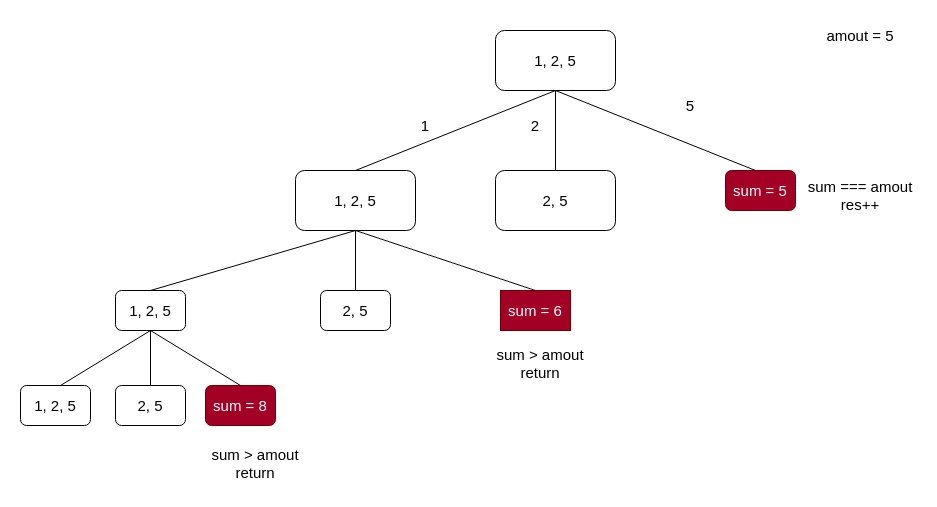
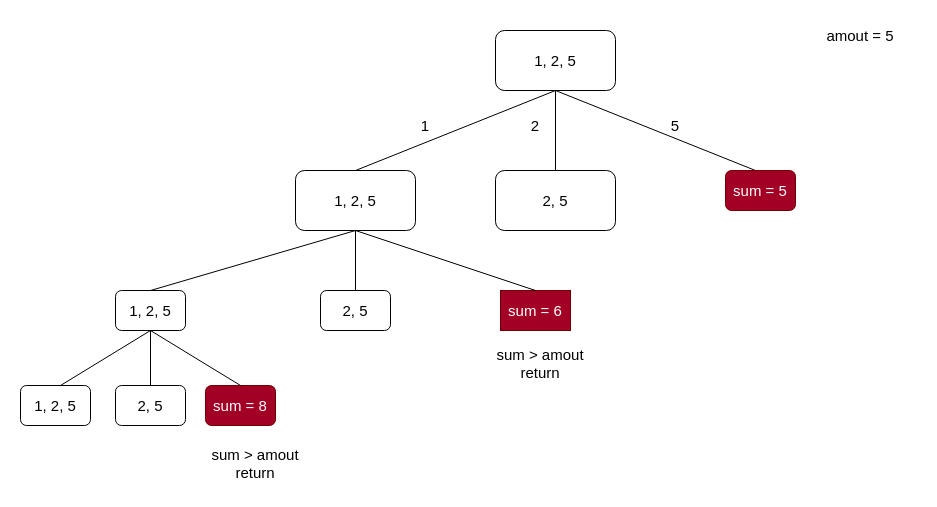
  <mxCell id="0" />
  <mxCell id="1" parent="0" />
  <mxCell id="2" value="&lt;font style=&quot;font-size: 15px;&quot;&gt;1, 2, 5&lt;/font&gt;" style="rounded=1;whiteSpace=wrap;html=1;" parent="1" vertex="1"><mxGeometry x="495" y="30" width="120" height="60" as="geometry" /></mxCell>
  <mxCell id="3" value="&lt;font style=&quot;font-size: 15px;&quot;&gt;1, 2, 5&lt;/font&gt;" style="rounded=1;whiteSpace=wrap;html=1;" parent="1" vertex="1"><mxGeometry x="295" y="170" width="120" height="60" as="geometry" /></mxCell>
  <mxCell id="4" value="&lt;font style=&quot;font-size: 15px;&quot;&gt;2, 5&lt;/font&gt;" style="rounded=1;whiteSpace=wrap;html=1;" parent="1" vertex="1"><mxGeometry x="495" y="170" width="120" height="60" as="geometry" /></mxCell>
  <mxCell id="5" value="" style="endArrow=none;html=1;fontSize=15;exitX=0.5;exitY=0;exitDx=0;exitDy=0;" parent="1" source="3" edge="1"><mxGeometry width="50" height="50" relative="1" as="geometry"><mxPoint x="535" y="300" as="sourcePoint" /><mxPoint x="555" y="90" as="targetPoint" /></mxGeometry></mxCell>
  <mxCell id="6" value="" style="endArrow=none;html=1;fontSize=15;" parent="1" source="4" target="2" edge="1"><mxGeometry width="50" height="50" relative="1" as="geometry"><mxPoint x="535" y="300" as="sourcePoint" /><mxPoint x="585" y="250" as="targetPoint" /></mxGeometry></mxCell>
  <mxCell id="7" value="" style="endArrow=none;html=1;fontSize=15;entryX=0.5;entryY=1;entryDx=0;entryDy=0;exitX=0.5;exitY=0;exitDx=0;exitDy=0;" parent="1" target="2" edge="1"><mxGeometry width="50" height="50" relative="1" as="geometry"><mxPoint x="755" y="170" as="sourcePoint" /><mxPoint x="585" y="250" as="targetPoint" /></mxGeometry></mxCell>
  <mxCell id="8" value="1" style="text;html=1;strokeColor=none;fillColor=none;align=center;verticalAlign=middle;whiteSpace=wrap;rounded=0;fontSize=15;" parent="1" vertex="1"><mxGeometry x="395" y="110" width="60" height="30" as="geometry" /></mxCell>
  <mxCell id="9" value="2" style="text;html=1;strokeColor=none;fillColor=none;align=center;verticalAlign=middle;whiteSpace=wrap;rounded=0;fontSize=15;" parent="1" vertex="1"><mxGeometry x="505" y="110" width="60" height="30" as="geometry" /></mxCell>
- <mxCell id="10" value="5" style="text;html=1;strokeColor=none;fillColor=none;align=center;verticalAlign=middle;whiteSpace=wrap;rounded=0;fontSize=15;" parent="1" vertex="1"><mxGeometry x="660" y="90" width="60" height="30" as="geometry" /></mxCell>
+ <mxCell id="10" value="5" style="text;html=1;strokeColor=none;fillColor=none;align=center;verticalAlign=middle;whiteSpace=wrap;rounded=0;fontSize=15;" parent="1" vertex="1"><mxGeometry x="645" y="110" width="60" height="30" as="geometry" /></mxCell>
  <mxCell id="11" value="&lt;font style=&quot;font-size: 15px;&quot;&gt;1, 2, 5&lt;/font&gt;" style="rounded=1;whiteSpace=wrap;html=1;" parent="1" vertex="1"><mxGeometry x="115" y="290" width="70" height="40" as="geometry" /></mxCell>
  <mxCell id="12" value="amout = 5" style="text;html=1;strokeColor=none;fillColor=none;align=center;verticalAlign=middle;whiteSpace=wrap;rounded=0;fontSize=15;" parent="1" vertex="1"><mxGeometry x="805" y="20" width="110" height="30" as="geometry" /></mxCell>
- <mxCell id="13" value="sum === amout&lt;br&gt;res++" style="text;html=1;strokeColor=none;fillColor=none;align=center;verticalAlign=middle;whiteSpace=wrap;rounded=0;fontSize=15;" parent="1" vertex="1"><mxGeometry x="805" y="170" width="110" height="50" as="geometry" /></mxCell>
  <mxCell id="14" value="&lt;font style=&quot;font-size: 15px;&quot;&gt;2, 5&lt;/font&gt;" style="rounded=1;whiteSpace=wrap;html=1;" parent="1" vertex="1"><mxGeometry x="320" y="290" width="70" height="40" as="geometry" /></mxCell>
  <mxCell id="15" value="&lt;span style=&quot;font-size: 15px;&quot;&gt;sum = 6&lt;/span&gt;" style="whiteSpace=wrap;html=1;fillColor=#a20025;fontColor=#ffffff;strokeColor=#6F0000;rounded=0;" parent="1" vertex="1"><mxGeometry x="500" y="290" width="70" height="40" as="geometry" /></mxCell>
  <mxCell id="16" value="" style="endArrow=none;html=1;fontSize=15;entryX=0.5;entryY=1;entryDx=0;entryDy=0;exitX=0.5;exitY=0;exitDx=0;exitDy=0;" parent="1" source="15" target="3" edge="1"><mxGeometry width="50" height="50" relative="1" as="geometry"><mxPoint x="535" y="280" as="sourcePoint" /><mxPoint x="585" y="230" as="targetPoint" /></mxGeometry></mxCell>
  <mxCell id="17" value="sum &amp;gt; amout&lt;br&gt;return" style="text;html=1;strokeColor=none;fillColor=none;align=center;verticalAlign=middle;whiteSpace=wrap;rounded=0;fontSize=15;" parent="1" vertex="1"><mxGeometry x="485" y="340" width="110" height="45" as="geometry" /></mxCell>
  <mxCell id="18" value="&lt;span style=&quot;font-size: 15px;&quot;&gt;sum = 5&lt;/span&gt;" style="rounded=1;whiteSpace=wrap;html=1;fillColor=#a20025;fontColor=#ffffff;strokeColor=#6F0000;" parent="1" vertex="1"><mxGeometry x="725" y="170" width="70" height="40" as="geometry" /></mxCell>
  <mxCell id="19" value="" style="endArrow=none;html=1;fontSize=15;entryX=0.5;entryY=1;entryDx=0;entryDy=0;exitX=0.5;exitY=0;exitDx=0;exitDy=0;" parent="1" source="11" target="3" edge="1"><mxGeometry width="50" height="50" relative="1" as="geometry"><mxPoint x="535" y="280" as="sourcePoint" /><mxPoint x="585" y="230" as="targetPoint" /></mxGeometry></mxCell>
  <mxCell id="20" value="" style="endArrow=none;html=1;fontSize=15;entryX=0.5;entryY=1;entryDx=0;entryDy=0;" parent="1" source="14" target="3" edge="1"><mxGeometry width="50" height="50" relative="1" as="geometry"><mxPoint x="535" y="280" as="sourcePoint" /><mxPoint x="585" y="230" as="targetPoint" /></mxGeometry></mxCell>
  <mxCell id="21" value="" style="endArrow=none;html=1;fontSize=15;entryX=0.5;entryY=1;entryDx=0;entryDy=0;exitX=0.5;exitY=0;exitDx=0;exitDy=0;" parent="1" target="11" edge="1"><mxGeometry width="50" height="50" relative="1" as="geometry"><mxPoint x="60" y="385" as="sourcePoint" /><mxPoint x="585" y="230" as="targetPoint" /></mxGeometry></mxCell>
  <mxCell id="22" value="&lt;font style=&quot;font-size: 15px;&quot;&gt;1, 2, 5&lt;/font&gt;" style="rounded=1;whiteSpace=wrap;html=1;" parent="1" vertex="1"><mxGeometry x="20" y="385" width="70" height="40" as="geometry" /></mxCell>
  <mxCell id="23" value="&lt;font style=&quot;font-size: 15px;&quot;&gt;2, 5&lt;/font&gt;" style="rounded=1;whiteSpace=wrap;html=1;" parent="1" vertex="1"><mxGeometry x="115" y="385" width="70" height="40" as="geometry" /></mxCell>
  <mxCell id="24" value="&lt;span style=&quot;font-size: 15px;&quot;&gt;sum = 8&lt;/span&gt;" style="rounded=1;whiteSpace=wrap;html=1;fillColor=#a20025;fontColor=#ffffff;strokeColor=#6F0000;" parent="1" vertex="1"><mxGeometry x="205" y="385" width="70" height="40" as="geometry" /></mxCell>
  <mxCell id="25" value="" style="endArrow=none;html=1;fontSize=15;exitX=0.5;exitY=0;exitDx=0;exitDy=0;entryX=0.5;entryY=1;entryDx=0;entryDy=0;" parent="1" source="23" target="11" edge="1"><mxGeometry width="50" height="50" relative="1" as="geometry"><mxPoint x="535" y="280" as="sourcePoint" /><mxPoint x="145" y="330" as="targetPoint" /></mxGeometry></mxCell>
  <mxCell id="26" value="" style="endArrow=none;html=1;fontSize=15;entryX=0.5;entryY=1;entryDx=0;entryDy=0;exitX=0.5;exitY=0;exitDx=0;exitDy=0;" parent="1" source="24" target="11" edge="1"><mxGeometry width="50" height="50" relative="1" as="geometry"><mxPoint x="535" y="280" as="sourcePoint" /><mxPoint x="585" y="230" as="targetPoint" /></mxGeometry></mxCell>
  <mxCell id="27" value="sum &amp;gt; amout&lt;br&gt;return" style="text;html=1;strokeColor=none;fillColor=none;align=center;verticalAlign=middle;whiteSpace=wrap;rounded=0;fontSize=15;" parent="1" vertex="1"><mxGeometry x="200" y="440" width="110" height="45" as="geometry" /></mxCell>
